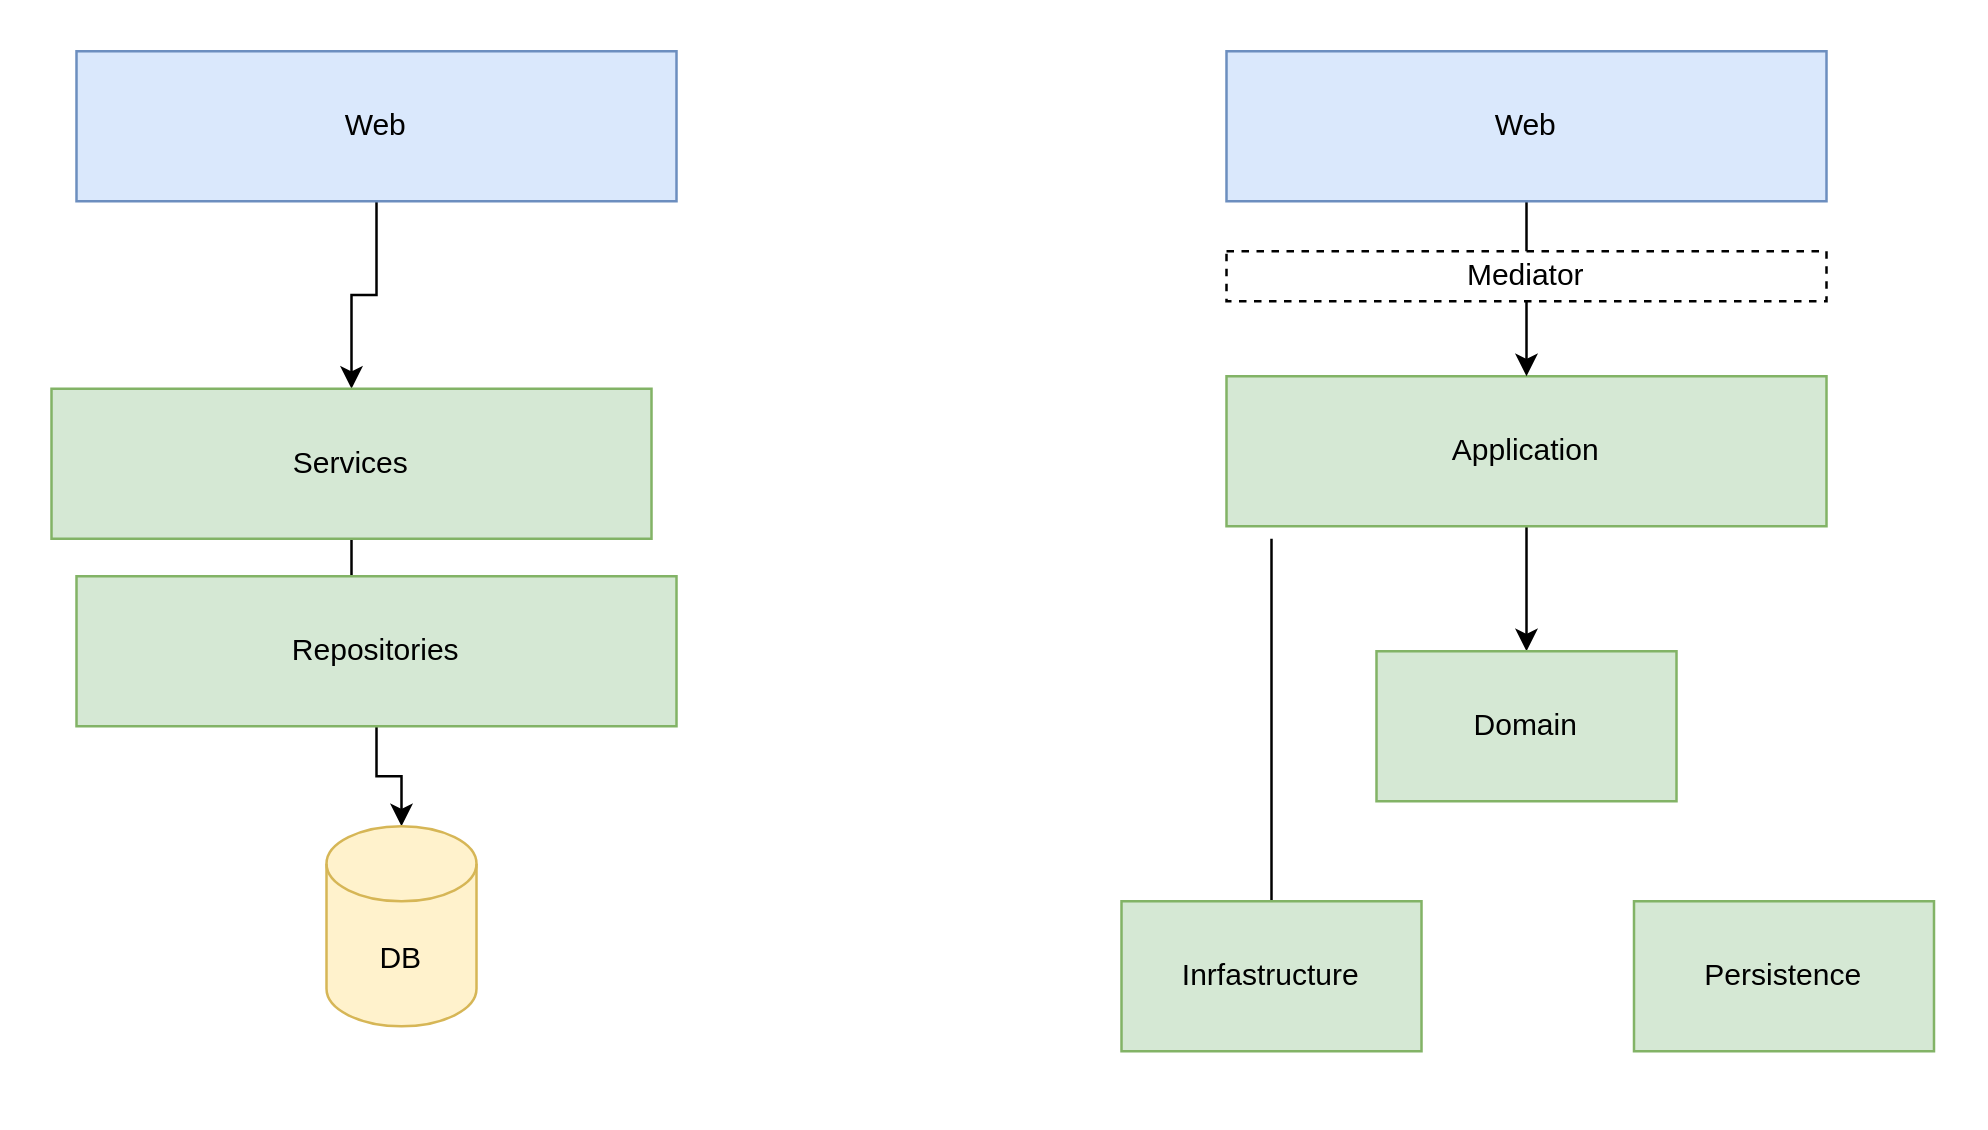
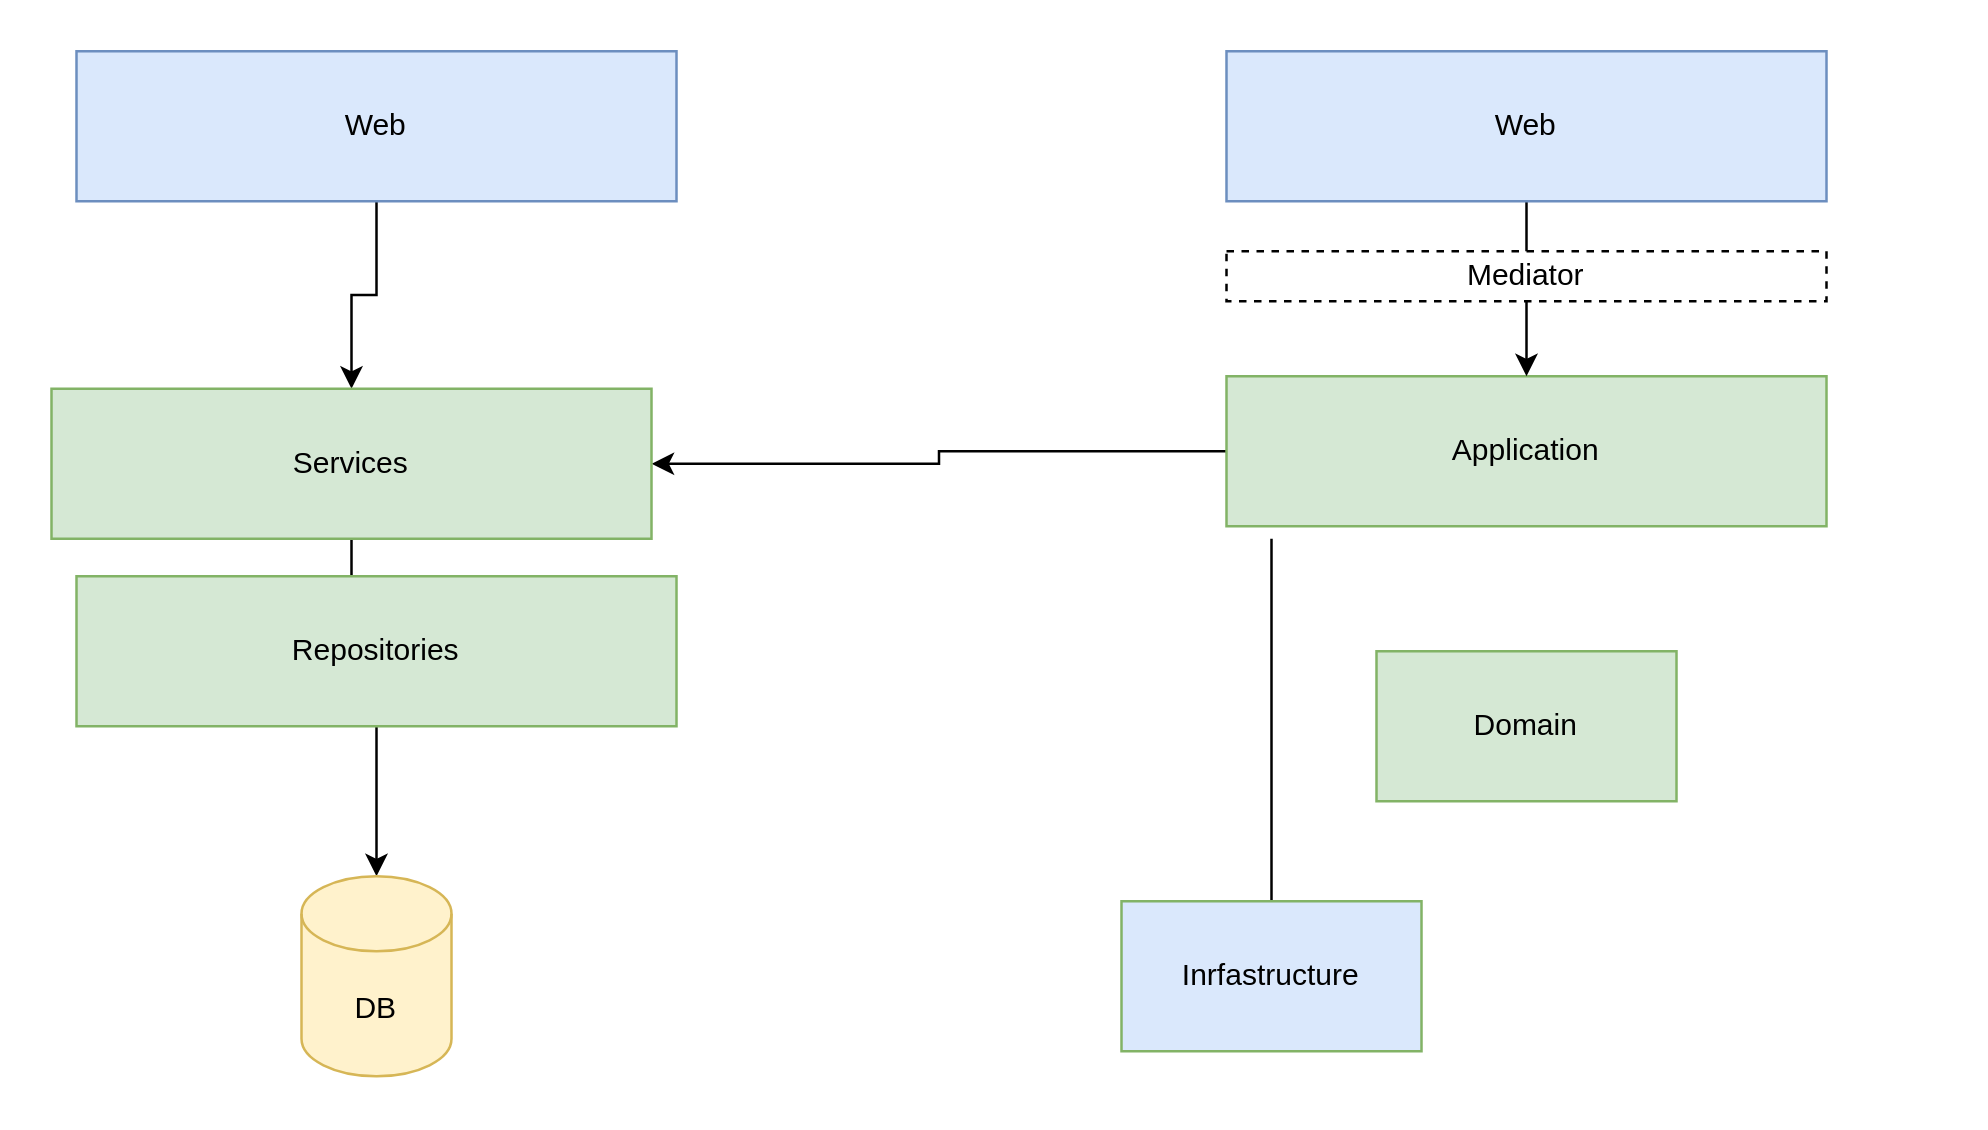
  <mxCell id="0" />
  <mxCell id="1" parent="0" />
- <mxCell id="2" style="edgeStyle=orthogonalEdgeStyle;rounded=0;orthogonalLoop=1;jettySize=auto;html=1;" parent="1" source="3" target="6" edge="1"><mxGeometry relative="1" as="geometry"><mxPoint x="670" y="250" as="targetPoint" /></mxGeometry></mxCell>
+ <mxCell id="2" style="edgeStyle=orthogonalEdgeStyle;rounded=0;orthogonalLoop=1;jettySize=auto;html=1;" parent="1" source="3" target="13" edge="1"><mxGeometry relative="1" as="geometry"><mxPoint x="670" y="250" as="targetPoint" /></mxGeometry></mxCell>
  <mxCell id="3" value="Application" style="rounded=0;whiteSpace=wrap;html=1;fillColor=#d5e8d4;strokeColor=#82b366;" parent="1" vertex="1"><mxGeometry x="490" y="150" width="240" height="60" as="geometry" /></mxCell>
  <mxCell id="4" style="edgeStyle=orthogonalEdgeStyle;rounded=0;orthogonalLoop=1;jettySize=auto;html=1;" parent="1" source="5" target="3" edge="1"><mxGeometry relative="1" as="geometry" /></mxCell>
  <mxCell id="5" value="Web" style="whiteSpace=wrap;html=1;fillColor=#dae8fc;strokeColor=#6c8ebf;" parent="1" vertex="1"><mxGeometry x="490" y="20" width="240" height="60" as="geometry" /></mxCell>
  <mxCell id="6" value="Domain" style="whiteSpace=wrap;html=1;fillColor=#d5e8d4;strokeColor=#82b366;" parent="1" vertex="1"><mxGeometry x="550" y="260" width="120" height="60" as="geometry" /></mxCell>
  <mxCell id="7" style="edgeStyle=orthogonalEdgeStyle;rounded=0;orthogonalLoop=1;jettySize=auto;html=1;entryX=0.075;entryY=1.083;entryDx=0;entryDy=0;entryPerimeter=0;endArrow=none;" parent="1" source="8" target="3" edge="1"><mxGeometry relative="1" as="geometry" /></mxCell>
- <mxCell id="8" value="Inrfastructure" style="whiteSpace=wrap;html=1;fillColor=#d5e8d4;strokeColor=#82b366;" parent="1" vertex="1"><mxGeometry x="448" y="360" width="120" height="60" as="geometry" /></mxCell>
- <mxCell id="9" value="Persistence" style="whiteSpace=wrap;html=1;fillColor=#d5e8d4;strokeColor=#82b366;" parent="1" vertex="1"><mxGeometry x="653" y="360" width="120" height="60" as="geometry" /></mxCell>
+ <mxCell id="8" value="Inrfastructure" style="whiteSpace=wrap;html=1;fillColor=#dae8fc;strokeColor=#82b366;" parent="1" vertex="1"><mxGeometry x="448" y="360" width="120" height="60" as="geometry" /></mxCell>
  <mxCell id="10" style="edgeStyle=orthogonalEdgeStyle;rounded=0;orthogonalLoop=1;jettySize=auto;html=1;" edge="1" parent="1" source="11" target="13"><mxGeometry relative="1" as="geometry" /></mxCell>
  <mxCell id="11" value="Web" style="whiteSpace=wrap;html=1;fillColor=#dae8fc;strokeColor=#6c8ebf;" vertex="1" parent="1"><mxGeometry x="30" y="20" width="240" height="60" as="geometry" /></mxCell>
  <mxCell id="12" style="edgeStyle=orthogonalEdgeStyle;rounded=0;orthogonalLoop=1;jettySize=auto;html=1;" edge="1" parent="1" source="13" target="15"><mxGeometry relative="1" as="geometry" /></mxCell>
  <mxCell id="13" value="Services" style="rounded=0;whiteSpace=wrap;html=1;fillColor=#d5e8d4;strokeColor=#82b366;" vertex="1" parent="1"><mxGeometry x="20" y="155" width="240" height="60" as="geometry" /></mxCell>
  <mxCell id="14" style="edgeStyle=orthogonalEdgeStyle;rounded=0;orthogonalLoop=1;jettySize=auto;html=1;" edge="1" parent="1" source="15" target="16"><mxGeometry relative="1" as="geometry" /></mxCell>
  <mxCell id="15" value="Repositories" style="rounded=0;whiteSpace=wrap;html=1;fillColor=#d5e8d4;strokeColor=#82b366;" vertex="1" parent="1"><mxGeometry x="30" y="230" width="240" height="60" as="geometry" /></mxCell>
- <mxCell id="16" value="DB" style="shape=cylinder3;whiteSpace=wrap;html=1;boundedLbl=1;backgroundOutline=1;size=15;fillColor=#fff2cc;strokeColor=#d6b656;" vertex="1" parent="1"><mxGeometry x="130" y="330" width="60" height="80" as="geometry" /></mxCell>
+ <mxCell id="16" value="DB" style="shape=cylinder3;whiteSpace=wrap;html=1;boundedLbl=1;backgroundOutline=1;size=15;fillColor=#fff2cc;strokeColor=#d6b656;" vertex="1" parent="1"><mxGeometry x="120" y="350" width="60" height="80" as="geometry" /></mxCell>
  <mxCell id="17" value="Mediator" style="whiteSpace=wrap;html=1;dashed=1;" vertex="1" parent="1"><mxGeometry x="490" y="100" width="240" height="20" as="geometry" /></mxCell>
